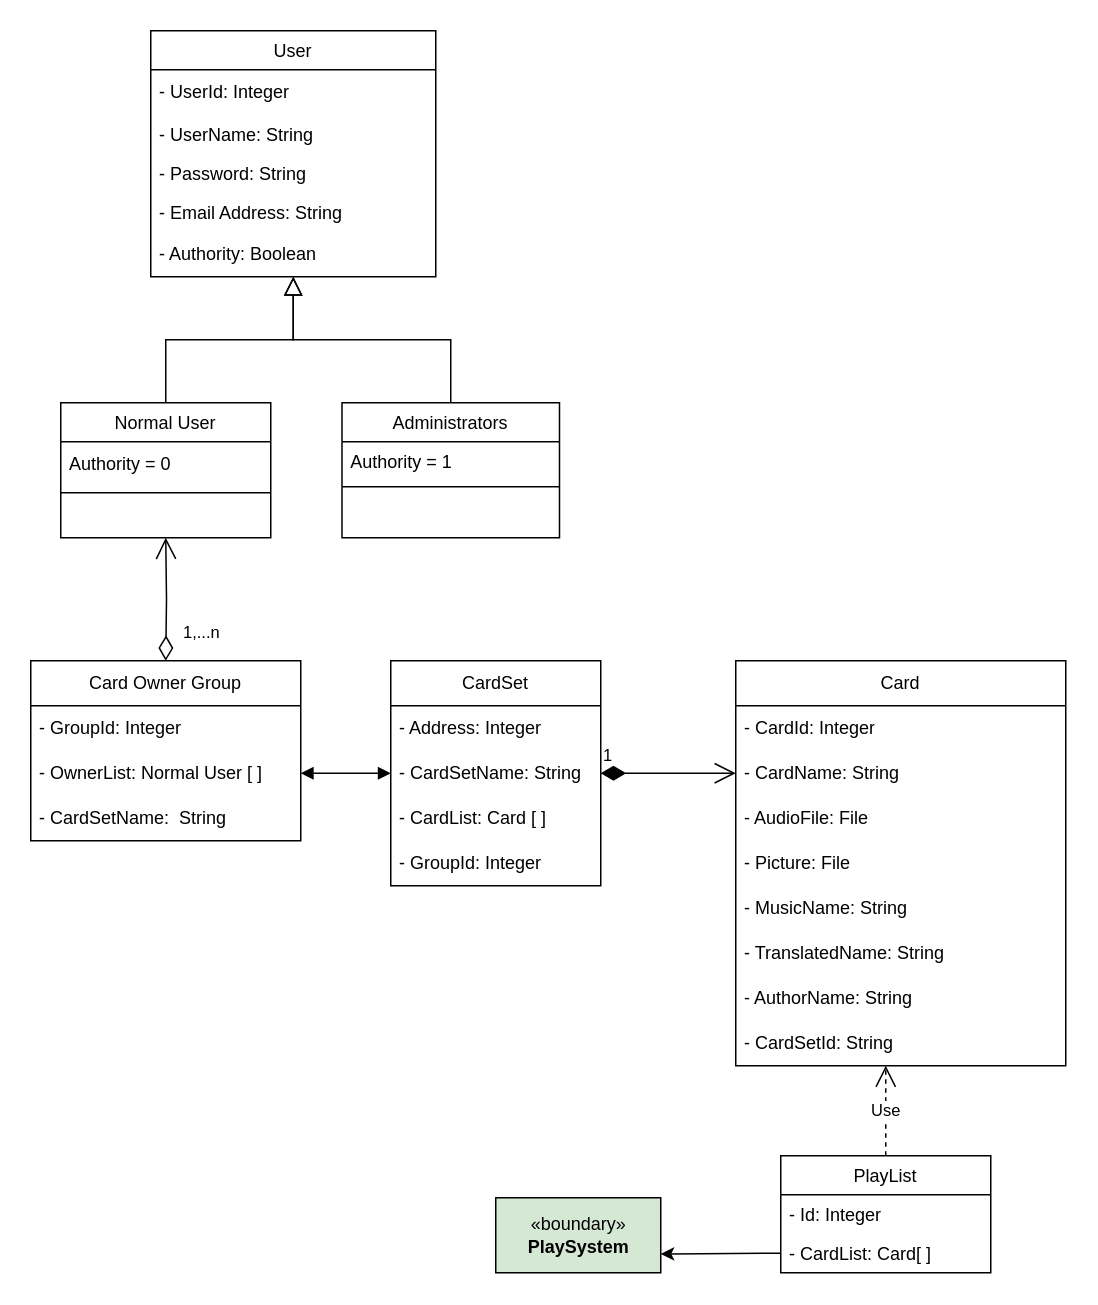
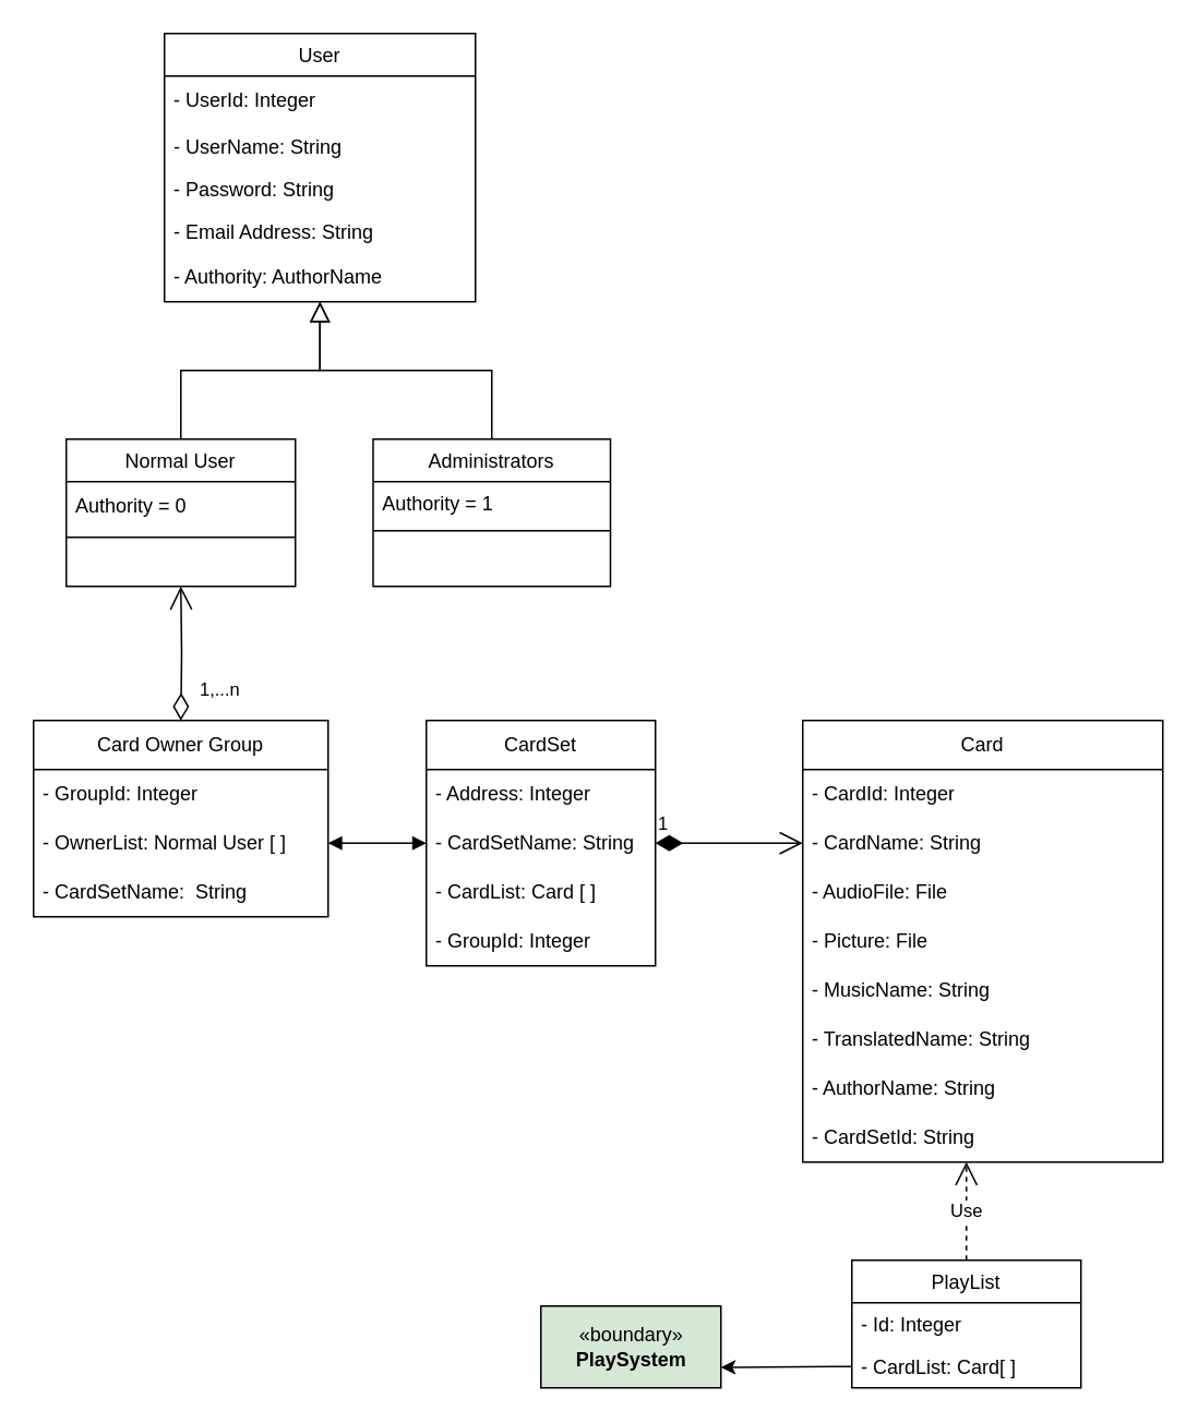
  <mxCell id="0" />
  <mxCell id="1" parent="0" />
  <mxCell id="2" value="Card" style="swimlane;fontStyle=0;childLayout=stackLayout;horizontal=1;startSize=30;horizontalStack=0;resizeParent=1;resizeParentMax=0;resizeLast=0;collapsible=1;marginBottom=0;whiteSpace=wrap;html=1;" parent="1" vertex="1"><mxGeometry x="490" y="440" width="220" height="270" as="geometry" /></mxCell>
  <mxCell id="3" value="- CardId: Integer" style="text;strokeColor=none;fillColor=none;align=left;verticalAlign=middle;spacingLeft=4;spacingRight=4;overflow=hidden;points=[[0,0.5],[1,0.5]];portConstraint=eastwest;rotatable=0;whiteSpace=wrap;html=1;" parent="2" vertex="1"><mxGeometry y="30" width="220" height="30" as="geometry" /></mxCell>
  <mxCell id="4" value="- CardName: String" style="text;strokeColor=none;fillColor=none;align=left;verticalAlign=middle;spacingLeft=4;spacingRight=4;overflow=hidden;points=[[0,0.5],[1,0.5]];portConstraint=eastwest;rotatable=0;whiteSpace=wrap;html=1;" parent="2" vertex="1"><mxGeometry y="60" width="220" height="30" as="geometry" /></mxCell>
  <mxCell id="5" value="- AudioFile: File" style="text;strokeColor=none;fillColor=none;align=left;verticalAlign=middle;spacingLeft=4;spacingRight=4;overflow=hidden;points=[[0,0.5],[1,0.5]];portConstraint=eastwest;rotatable=0;whiteSpace=wrap;html=1;" parent="2" vertex="1"><mxGeometry y="90" width="220" height="30" as="geometry" /></mxCell>
  <mxCell id="6" value="- Picture: File" style="text;strokeColor=none;fillColor=none;align=left;verticalAlign=middle;spacingLeft=4;spacingRight=4;overflow=hidden;points=[[0,0.5],[1,0.5]];portConstraint=eastwest;rotatable=0;whiteSpace=wrap;html=1;" parent="2" vertex="1"><mxGeometry y="120" width="220" height="30" as="geometry" /></mxCell>
  <mxCell id="7" value="- MusicName: String" style="text;strokeColor=none;fillColor=none;align=left;verticalAlign=middle;spacingLeft=4;spacingRight=4;overflow=hidden;points=[[0,0.5],[1,0.5]];portConstraint=eastwest;rotatable=0;whiteSpace=wrap;html=1;" parent="2" vertex="1"><mxGeometry y="150" width="220" height="30" as="geometry" /></mxCell>
  <mxCell id="8" value="- TranslatedName: String" style="text;strokeColor=none;fillColor=none;align=left;verticalAlign=middle;spacingLeft=4;spacingRight=4;overflow=hidden;points=[[0,0.5],[1,0.5]];portConstraint=eastwest;rotatable=0;whiteSpace=wrap;html=1;" parent="2" vertex="1"><mxGeometry y="180" width="220" height="30" as="geometry" /></mxCell>
  <mxCell id="9" value="- AuthorName: String" style="text;strokeColor=none;fillColor=none;align=left;verticalAlign=middle;spacingLeft=4;spacingRight=4;overflow=hidden;points=[[0,0.5],[1,0.5]];portConstraint=eastwest;rotatable=0;whiteSpace=wrap;html=1;" parent="2" vertex="1"><mxGeometry y="210" width="220" height="30" as="geometry" /></mxCell>
  <mxCell id="10" value="- CardSetId: String" style="text;strokeColor=none;fillColor=none;align=left;verticalAlign=middle;spacingLeft=4;spacingRight=4;overflow=hidden;points=[[0,0.5],[1,0.5]];portConstraint=eastwest;rotatable=0;whiteSpace=wrap;html=1;" parent="2" vertex="1"><mxGeometry y="240" width="220" height="30" as="geometry" /></mxCell>
  <mxCell id="11" value="CardSet" style="swimlane;fontStyle=0;childLayout=stackLayout;horizontal=1;startSize=30;horizontalStack=0;resizeParent=1;resizeParentMax=0;resizeLast=0;collapsible=1;marginBottom=0;whiteSpace=wrap;html=1;" parent="1" vertex="1"><mxGeometry x="260" y="440" width="140" height="150" as="geometry" /></mxCell>
  <mxCell id="12" value="- Address: Integer" style="text;strokeColor=none;fillColor=none;align=left;verticalAlign=middle;spacingLeft=4;spacingRight=4;overflow=hidden;points=[[0,0.5],[1,0.5]];portConstraint=eastwest;rotatable=0;whiteSpace=wrap;html=1;" parent="11" vertex="1"><mxGeometry y="30" width="140" height="30" as="geometry" /></mxCell>
  <mxCell id="13" value="- CardSetName: String" style="text;strokeColor=none;fillColor=none;align=left;verticalAlign=middle;spacingLeft=4;spacingRight=4;overflow=hidden;points=[[0,0.5],[1,0.5]];portConstraint=eastwest;rotatable=0;whiteSpace=wrap;html=1;" parent="11" vertex="1"><mxGeometry y="60" width="140" height="30" as="geometry" /></mxCell>
  <mxCell id="14" value="- CardList: Card [ ]" style="text;strokeColor=none;fillColor=none;align=left;verticalAlign=middle;spacingLeft=4;spacingRight=4;overflow=hidden;points=[[0,0.5],[1,0.5]];portConstraint=eastwest;rotatable=0;whiteSpace=wrap;html=1;" parent="11" vertex="1"><mxGeometry y="90" width="140" height="30" as="geometry" /></mxCell>
  <mxCell id="15" value="- GroupId: Integer" style="text;strokeColor=none;fillColor=none;align=left;verticalAlign=middle;spacingLeft=4;spacingRight=4;overflow=hidden;points=[[0,0.5],[1,0.5]];portConstraint=eastwest;rotatable=0;whiteSpace=wrap;html=1;" parent="11" vertex="1"><mxGeometry y="120" width="140" height="30" as="geometry" /></mxCell>
  <mxCell id="16" value="Card Owner Group" style="swimlane;fontStyle=0;childLayout=stackLayout;horizontal=1;startSize=30;horizontalStack=0;resizeParent=1;resizeParentMax=0;resizeLast=0;collapsible=1;marginBottom=0;whiteSpace=wrap;html=1;" parent="1" vertex="1"><mxGeometry x="20" y="440" width="180" height="120" as="geometry" /></mxCell>
  <mxCell id="17" value="- GroupId: Integer" style="text;strokeColor=none;fillColor=none;align=left;verticalAlign=middle;spacingLeft=4;spacingRight=4;overflow=hidden;points=[[0,0.5],[1,0.5]];portConstraint=eastwest;rotatable=0;whiteSpace=wrap;html=1;" parent="16" vertex="1"><mxGeometry y="30" width="180" height="30" as="geometry" /></mxCell>
  <mxCell id="18" value="- OwnerList: Normal User [ ]" style="text;strokeColor=none;fillColor=none;align=left;verticalAlign=middle;spacingLeft=4;spacingRight=4;overflow=hidden;points=[[0,0.5],[1,0.5]];portConstraint=eastwest;rotatable=0;whiteSpace=wrap;html=1;" parent="16" vertex="1"><mxGeometry y="60" width="180" height="30" as="geometry" /></mxCell>
  <mxCell id="19" value="- CardSetName:&amp;nbsp; String" style="text;strokeColor=none;fillColor=none;align=left;verticalAlign=middle;spacingLeft=4;spacingRight=4;overflow=hidden;points=[[0,0.5],[1,0.5]];portConstraint=eastwest;rotatable=0;whiteSpace=wrap;html=1;" parent="16" vertex="1"><mxGeometry y="90" width="180" height="30" as="geometry" /></mxCell>
  <mxCell id="20" value="User" style="swimlane;fontStyle=0;childLayout=stackLayout;horizontal=1;startSize=26;fillColor=none;horizontalStack=0;resizeParent=1;resizeParentMax=0;resizeLast=0;collapsible=1;marginBottom=0;" parent="1" vertex="1"><mxGeometry x="100" y="20" width="190" height="164" as="geometry" /></mxCell>
  <mxCell id="21" value="- UserId: Integer" style="text;strokeColor=none;fillColor=none;align=left;verticalAlign=middle;spacingLeft=4;spacingRight=4;overflow=hidden;points=[[0,0.5],[1,0.5]];portConstraint=eastwest;rotatable=0;whiteSpace=wrap;html=1;" parent="20" vertex="1"><mxGeometry y="26" width="190" height="30" as="geometry" /></mxCell>
  <mxCell id="22" value="- UserName: String" style="text;strokeColor=none;fillColor=none;align=left;verticalAlign=top;spacingLeft=4;spacingRight=4;overflow=hidden;rotatable=0;points=[[0,0.5],[1,0.5]];portConstraint=eastwest;" parent="20" vertex="1"><mxGeometry y="56" width="190" height="26" as="geometry" /></mxCell>
  <mxCell id="23" value="- Password: String" style="text;strokeColor=none;fillColor=none;align=left;verticalAlign=top;spacingLeft=4;spacingRight=4;overflow=hidden;rotatable=0;points=[[0,0.5],[1,0.5]];portConstraint=eastwest;" parent="20" vertex="1"><mxGeometry y="82" width="190" height="26" as="geometry" /></mxCell>
  <mxCell id="24" value="- Email Address: String" style="text;strokeColor=none;fillColor=none;align=left;verticalAlign=top;spacingLeft=4;spacingRight=4;overflow=hidden;rotatable=0;points=[[0,0.5],[1,0.5]];portConstraint=eastwest;" parent="20" vertex="1"><mxGeometry y="108" width="190" height="26" as="geometry" /></mxCell>
- <mxCell id="25" value="- Authority: Boolean" style="text;strokeColor=none;fillColor=none;align=left;verticalAlign=middle;spacingLeft=4;spacingRight=4;overflow=hidden;points=[[0,0.5],[1,0.5]];portConstraint=eastwest;rotatable=0;whiteSpace=wrap;html=1;" parent="20" vertex="1"><mxGeometry y="134" width="190" height="30" as="geometry" /></mxCell>
+ <mxCell id="25" value="- Authority: AuthorName" style="text;strokeColor=none;fillColor=none;align=left;verticalAlign=middle;spacingLeft=4;spacingRight=4;overflow=hidden;points=[[0,0.5],[1,0.5]];portConstraint=eastwest;rotatable=0;whiteSpace=wrap;html=1;" parent="20" vertex="1"><mxGeometry y="134" width="190" height="30" as="geometry" /></mxCell>
  <mxCell id="26" value="Normal User" style="swimlane;fontStyle=0;align=center;verticalAlign=top;childLayout=stackLayout;horizontal=1;startSize=26;horizontalStack=0;resizeParent=1;resizeLast=0;collapsible=1;marginBottom=0;rounded=0;shadow=0;strokeWidth=1;" parent="1" vertex="1"><mxGeometry x="40" y="268" width="140" height="90" as="geometry"><mxRectangle x="130" y="380" width="160" height="26" as="alternateBounds" /></mxGeometry></mxCell>
  <mxCell id="27" value="Authority = 0" style="text;strokeColor=none;fillColor=none;align=left;verticalAlign=middle;spacingLeft=4;spacingRight=4;overflow=hidden;points=[[0,0.5],[1,0.5]];portConstraint=eastwest;rotatable=0;whiteSpace=wrap;html=1;" parent="26" vertex="1"><mxGeometry y="26" width="140" height="30" as="geometry" /></mxCell>
  <mxCell id="28" value="" style="line;html=1;strokeWidth=1;align=left;verticalAlign=middle;spacingTop=-1;spacingLeft=3;spacingRight=3;rotatable=0;labelPosition=right;points=[];portConstraint=eastwest;" parent="26" vertex="1"><mxGeometry y="56" width="140" height="8" as="geometry" /></mxCell>
  <mxCell id="29" value="" style="endArrow=block;endSize=10;endFill=0;shadow=0;strokeWidth=1;rounded=0;edgeStyle=elbowEdgeStyle;elbow=vertical;" parent="1" source="26" edge="1"><mxGeometry width="160" relative="1" as="geometry"><mxPoint x="70" y="111" as="sourcePoint" /><mxPoint x="195" y="184" as="targetPoint" /></mxGeometry></mxCell>
  <mxCell id="30" value="Administrators" style="swimlane;fontStyle=0;align=center;verticalAlign=top;childLayout=stackLayout;horizontal=1;startSize=26;horizontalStack=0;resizeParent=1;resizeLast=0;collapsible=1;marginBottom=0;rounded=0;shadow=0;strokeWidth=1;" parent="1" vertex="1"><mxGeometry x="227.5" y="268" width="145" height="90" as="geometry"><mxRectangle x="340" y="380" width="170" height="26" as="alternateBounds" /></mxGeometry></mxCell>
  <mxCell id="31" value="Authority = 1" style="text;align=left;verticalAlign=top;spacingLeft=4;spacingRight=4;overflow=hidden;rotatable=0;points=[[0,0.5],[1,0.5]];portConstraint=eastwest;" parent="30" vertex="1"><mxGeometry y="26" width="145" height="26" as="geometry" /></mxCell>
  <mxCell id="32" value="" style="line;html=1;strokeWidth=1;align=left;verticalAlign=middle;spacingTop=-1;spacingLeft=3;spacingRight=3;rotatable=0;labelPosition=right;points=[];portConstraint=eastwest;" parent="30" vertex="1"><mxGeometry y="52" width="145" height="8" as="geometry" /></mxCell>
  <mxCell id="33" value="" style="endArrow=block;endSize=10;endFill=0;shadow=0;strokeWidth=1;rounded=0;edgeStyle=elbowEdgeStyle;elbow=vertical;" parent="1" source="30" edge="1"><mxGeometry width="160" relative="1" as="geometry"><mxPoint x="80" y="281" as="sourcePoint" /><mxPoint x="195" y="184" as="targetPoint" /></mxGeometry></mxCell>
  <mxCell id="34" value="1,...n" style="endArrow=open;html=1;endSize=12;startArrow=diamondThin;startSize=14;startFill=0;edgeStyle=orthogonalEdgeStyle;align=left;verticalAlign=bottom;rounded=0;entryX=0.5;entryY=1;entryDx=0;entryDy=0;" parent="1" target="26" edge="1"><mxGeometry x="-0.756" y="-10" relative="1" as="geometry"><mxPoint x="110" y="440" as="sourcePoint" /><mxPoint x="220" y="400" as="targetPoint" /><mxPoint as="offset" /></mxGeometry></mxCell>
  <mxCell id="35" value="1" style="endArrow=open;html=1;endSize=12;startArrow=diamondThin;startSize=14;startFill=1;edgeStyle=orthogonalEdgeStyle;align=left;verticalAlign=bottom;rounded=0;exitX=1;exitY=0.5;exitDx=0;exitDy=0;entryX=0;entryY=0.5;entryDx=0;entryDy=0;" parent="1" source="13" target="4" edge="1"><mxGeometry x="-1" y="3" relative="1" as="geometry"><mxPoint x="170" y="509" as="sourcePoint" /><mxPoint x="560" y="497" as="targetPoint" /></mxGeometry></mxCell>
  <mxCell id="36" value="" style="endArrow=block;startArrow=block;endFill=1;startFill=1;html=1;rounded=0;exitX=1;exitY=0.5;exitDx=0;exitDy=0;entryX=0;entryY=0.5;entryDx=0;entryDy=0;" parent="1" source="18" target="13" edge="1"><mxGeometry width="160" relative="1" as="geometry"><mxPoint x="190" y="510" as="sourcePoint" /><mxPoint x="350" y="510" as="targetPoint" /></mxGeometry></mxCell>
  <mxCell id="37" value="PlayList" style="swimlane;fontStyle=0;childLayout=stackLayout;horizontal=1;startSize=26;fillColor=none;horizontalStack=0;resizeParent=1;resizeParentMax=0;resizeLast=0;collapsible=1;marginBottom=0;" parent="1" vertex="1"><mxGeometry x="520" y="770" width="140" height="78" as="geometry" /></mxCell>
  <mxCell id="38" value="- Id: Integer" style="text;strokeColor=none;fillColor=none;align=left;verticalAlign=top;spacingLeft=4;spacingRight=4;overflow=hidden;rotatable=0;points=[[0,0.5],[1,0.5]];portConstraint=eastwest;" parent="37" vertex="1"><mxGeometry y="26" width="140" height="26" as="geometry" /></mxCell>
  <mxCell id="39" value="- CardList: Card[ ]" style="text;strokeColor=none;fillColor=none;align=left;verticalAlign=top;spacingLeft=4;spacingRight=4;overflow=hidden;rotatable=0;points=[[0,0.5],[1,0.5]];portConstraint=eastwest;" parent="37" vertex="1"><mxGeometry y="52" width="140" height="26" as="geometry" /></mxCell>
  <mxCell id="40" value="Use" style="endArrow=open;endSize=12;dashed=1;html=1;rounded=0;exitX=0.5;exitY=0;exitDx=0;exitDy=0;" parent="1" source="37" edge="1"><mxGeometry width="160" relative="1" as="geometry"><mxPoint x="520" y="730" as="sourcePoint" /><mxPoint x="590" y="710" as="targetPoint" /></mxGeometry></mxCell>
  <mxCell id="41" value="«boundary»&lt;br&gt;&lt;b&gt;PlaySystem&lt;/b&gt;" style="html=1;fillColor=#d5e8d4;" parent="1" vertex="1"><mxGeometry x="330" y="798" width="110" height="50" as="geometry" /></mxCell>
  <mxCell id="42" value="" style="endArrow=classic;html=1;rounded=0;entryX=1;entryY=0.75;entryDx=0;entryDy=0;exitX=0;exitY=0.5;exitDx=0;exitDy=0;" parent="1" source="39" target="41" edge="1"><mxGeometry width="50" height="50" relative="1" as="geometry"><mxPoint x="470" y="860" as="sourcePoint" /><mxPoint x="520" y="810" as="targetPoint" /></mxGeometry></mxCell>
